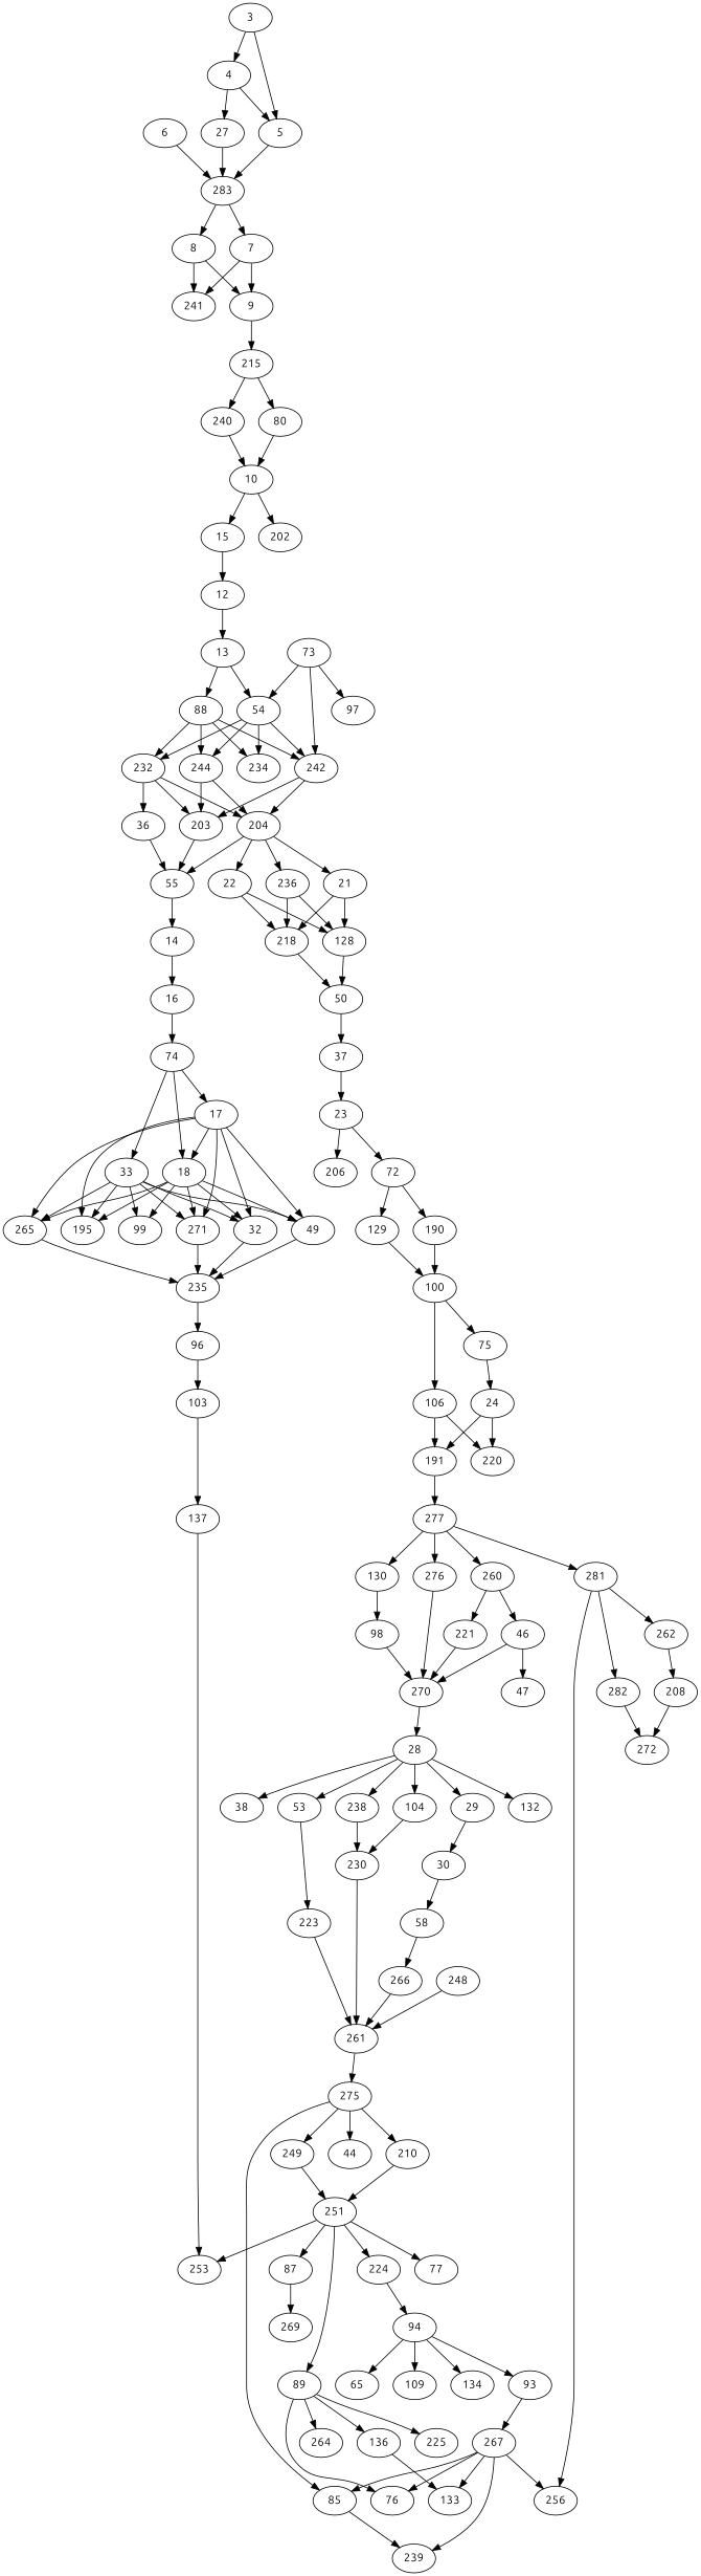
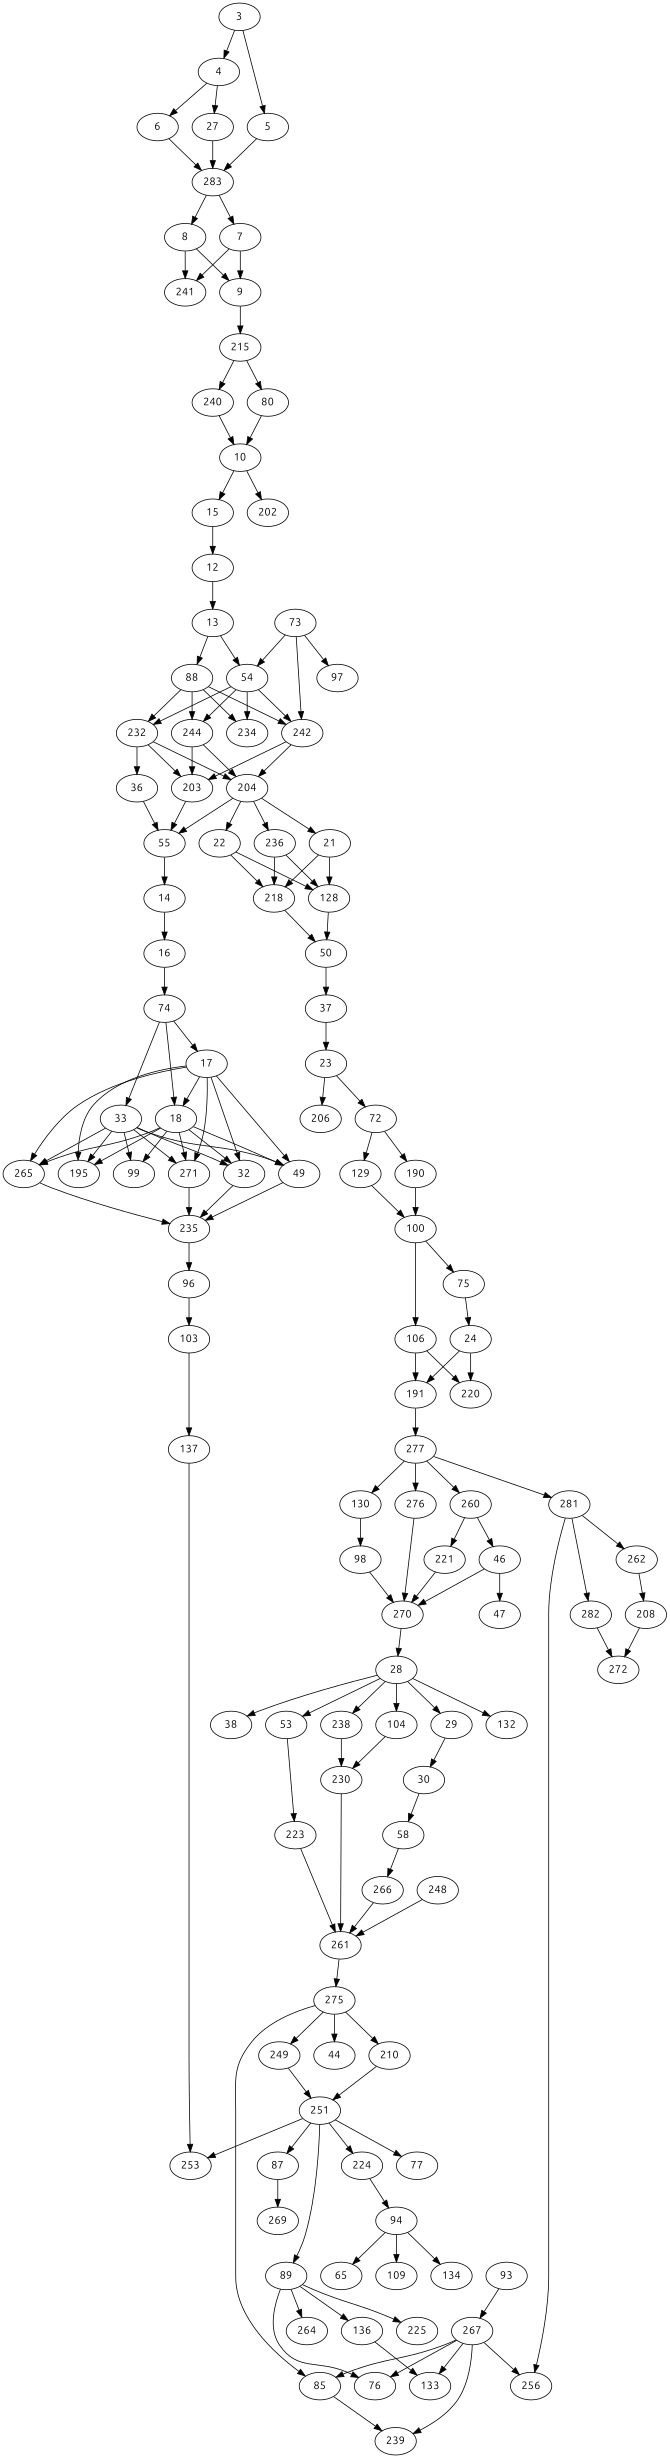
  digraph {
    fontname=Ubuntu
    node [fontname=Ubuntu]
    edge [fontname=Ubuntu]
    10
    15
    202
    12
    100
    106
    75
    191
    220
    24
    103
    137
    253
    104
    230
    261
    277
    13
    88
    54
    128
    50
    37
    129
    73
    242
    97
    232
    234
    244
    130
    98
    270
    248
    136
    133
    14
    16
    74
    17
    18
    33
    195
    265
    271
    32
    49
    235
    99
    190
    260
    276
    281
    203
    55
    204
    21
    22
    236
    218
    n61 [label=272]
    208
    210
    251
    224
    77
    87
    89
    215
    240
    80
    221
    28
    223
    275
    94
    109
    134
    65
    93
    23
    206
    72
    36
    96
    238
    249
    269
    225
    264
    76
    46
    47
    85
    44
    262
    266
    267
    239
    256
    27
    283
    7
    8
    132
    29
    38
    53
    282
    30
    241
    9
    58
    3
    4
    5
    6
    10 -> 15
    10 -> 202
    15 -> 12
    12 -> 13
    100 -> 106
    100 -> 75
    106 -> 191
    106 -> 220
    75 -> 24
    191 -> 277
    24 -> 191
    24 -> 220
    103 -> 137
    137 -> 253
    104 -> 230
    230 -> 261
    261 -> 275
    277 -> 130
    277 -> 260
    277 -> 276
    277 -> 281
    13 -> 88
    13 -> 54
    88 -> 242
    88 -> 232
    88 -> 234
    88 -> 244
    54 -> 242
    54 -> 232
    54 -> 234
    54 -> 244
    128 -> 50
    50 -> 37
    37 -> 23
    129 -> 100
    73 -> 54
    73 -> 242
    73 -> 97
    242 -> 203
    242 -> 204
    232 -> 203
    232 -> 204
    232 -> 36
    244 -> 203
    244 -> 204
    130 -> 98
    98 -> 270
    270 -> 28
    248 -> 261
    136 -> 133
    14 -> 16
    16 -> 74
    74 -> 17
    74 -> 18
    74 -> 33
    17 -> 18
    17 -> 195
    17 -> 265
    17 -> 271
    17 -> 32
    17 -> 49
    18 -> 195
    18 -> 265
    18 -> 271
    18 -> 32
    18 -> 49
    18 -> 99
    33 -> 195
    33 -> 265
    33 -> 271
    33 -> 32
    33 -> 49
    33 -> 99
    265 -> 235
    271 -> 235
    32 -> 235
    49 -> 235
    235 -> 96
    190 -> 100
    260 -> 221
    260 -> 46
    276 -> 270
    281 -> 262
    281 -> 256
    281 -> 282
    203 -> 55
    55 -> 14
    204 -> 55
    204 -> 21
    204 -> 22
    204 -> 236
    21 -> 128
    21 -> 218
    22 -> 128
    22 -> 218
    236 -> 128
    236 -> 218
    218 -> 50
    208 -> n61
    210 -> 251
    251 -> 253
    251 -> 224
    251 -> 77
    251 -> 87
    251 -> 89
    224 -> 94
    87 -> 269
    89 -> 136
    89 -> 225
    89 -> 264
    89 -> 76
    215 -> 240
    215 -> 80
    240 -> 10
    80 -> 10
    221 -> 270
    28 -> 104
    28 -> 238
    28 -> 132
    28 -> 29
    28 -> 38
    28 -> 53
    223 -> 261
    275 -> 210
    275 -> 249
    275 -> 85
    275 -> 44
    94 -> 109
    94 -> 134
    94 -> 65
-   94 -> 93
    93 -> 267
    23 -> 206
    23 -> 72
    72 -> 129
    72 -> 190
    36 -> 55
    96 -> 103
    238 -> 230
    249 -> 251
    46 -> 270
    46 -> 47
    85 -> 239
    262 -> 208
    266 -> 261
    267 -> 133
    267 -> 76
    267 -> 85
    267 -> 239
    267 -> 256
    27 -> 283
    283 -> 7
    283 -> 8
    7 -> 241
    7 -> 9
    8 -> 241
    8 -> 9
    29 -> 30
    53 -> 223
    282 -> n61
    30 -> 58
    9 -> 215
    58 -> 266
    3 -> 4
    3 -> 5
    4 -> 27
-   4 -> 5
+   4 -> 6
    5 -> 283
    6 -> 283
  }
